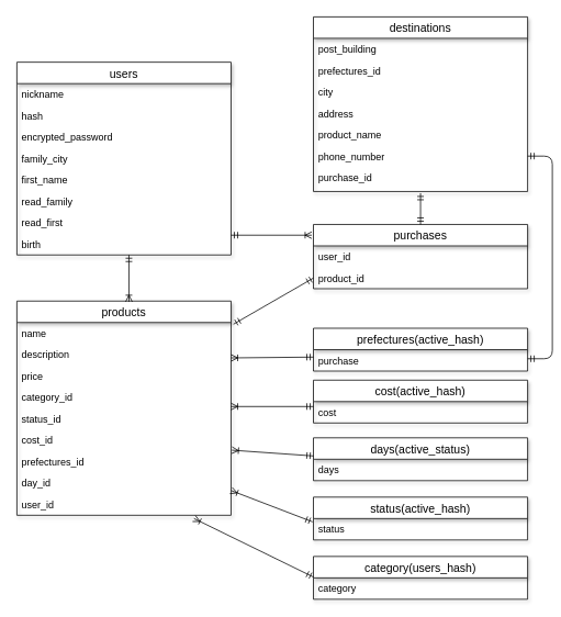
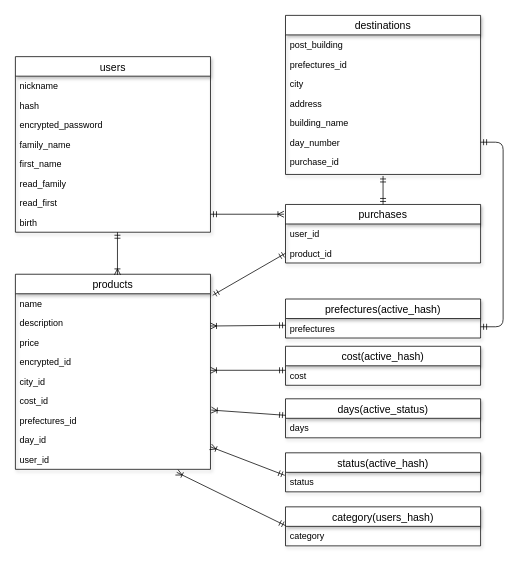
  <mxCell id="0" />
  <mxCell id="1" parent="0" />
  <mxCell id="2" value="users" style="swimlane;fontStyle=0;childLayout=stackLayout;horizontal=1;startSize=26;horizontalStack=0;resizeParent=1;resizeParentMax=0;resizeLast=0;collapsible=1;marginBottom=0;align=center;fontSize=14;shadow=1;" vertex="1" parent="1"><mxGeometry x="20" y="75" width="260" height="234" as="geometry" /></mxCell>
  <mxCell id="3" value="nickname" style="text;strokeColor=none;fillColor=none;spacingLeft=4;spacingRight=4;overflow=hidden;rotatable=0;points=[[0,0.5],[1,0.5]];portConstraint=eastwest;fontSize=12;" vertex="1" parent="2"><mxGeometry y="26" width="260" height="26" as="geometry" /></mxCell>
  <mxCell id="4" value="hash" style="text;strokeColor=none;fillColor=none;spacingLeft=4;spacingRight=4;overflow=hidden;rotatable=0;points=[[0,0.5],[1,0.5]];portConstraint=eastwest;fontSize=12;" vertex="1" parent="2"><mxGeometry y="52" width="260" height="26" as="geometry" /></mxCell>
  <mxCell id="5" value="encrypted_password" style="text;strokeColor=none;fillColor=none;spacingLeft=4;spacingRight=4;overflow=hidden;rotatable=0;points=[[0,0.5],[1,0.5]];portConstraint=eastwest;fontSize=12;" vertex="1" parent="2"><mxGeometry y="78" width="260" height="26" as="geometry" /></mxCell>
- <mxCell id="6" value="family_city" style="text;strokeColor=none;fillColor=none;spacingLeft=4;spacingRight=4;overflow=hidden;rotatable=0;points=[[0,0.5],[1,0.5]];portConstraint=eastwest;fontSize=12;" vertex="1" parent="2"><mxGeometry y="104" width="260" height="26" as="geometry" /></mxCell>
+ <mxCell id="6" value="family_name" style="text;strokeColor=none;fillColor=none;spacingLeft=4;spacingRight=4;overflow=hidden;rotatable=0;points=[[0,0.5],[1,0.5]];portConstraint=eastwest;fontSize=12;" vertex="1" parent="2"><mxGeometry y="104" width="260" height="26" as="geometry" /></mxCell>
  <mxCell id="7" value="first_name" style="text;strokeColor=none;fillColor=none;spacingLeft=4;spacingRight=4;overflow=hidden;rotatable=0;points=[[0,0.5],[1,0.5]];portConstraint=eastwest;fontSize=12;" vertex="1" parent="2"><mxGeometry y="130" width="260" height="26" as="geometry" /></mxCell>
  <mxCell id="8" value="read_family" style="text;strokeColor=none;fillColor=none;spacingLeft=4;spacingRight=4;overflow=hidden;rotatable=0;points=[[0,0.5],[1,0.5]];portConstraint=eastwest;fontSize=12;" vertex="1" parent="2"><mxGeometry y="156" width="260" height="26" as="geometry" /></mxCell>
  <mxCell id="9" value="read_first" style="text;strokeColor=none;fillColor=none;spacingLeft=4;spacingRight=4;overflow=hidden;rotatable=0;points=[[0,0.5],[1,0.5]];portConstraint=eastwest;fontSize=12;" vertex="1" parent="2"><mxGeometry y="182" width="260" height="26" as="geometry" /></mxCell>
  <mxCell id="10" value="birth" style="text;strokeColor=none;fillColor=none;spacingLeft=4;spacingRight=4;overflow=hidden;rotatable=0;points=[[0,0.5],[1,0.5]];portConstraint=eastwest;fontSize=12;" vertex="1" parent="2"><mxGeometry y="208" width="260" height="26" as="geometry" /></mxCell>
  <mxCell id="11" value="products" style="swimlane;fontStyle=0;childLayout=stackLayout;horizontal=1;startSize=26;horizontalStack=0;resizeParent=1;resizeParentMax=0;resizeLast=0;collapsible=1;marginBottom=0;align=center;fontSize=14;shadow=1;" vertex="1" parent="1"><mxGeometry x="20" y="365" width="260" height="260" as="geometry" /></mxCell>
  <mxCell id="12" value="name" style="text;strokeColor=none;fillColor=none;spacingLeft=4;spacingRight=4;overflow=hidden;rotatable=0;points=[[0,0.5],[1,0.5]];portConstraint=eastwest;fontSize=12;" vertex="1" parent="11"><mxGeometry y="26" width="260" height="26" as="geometry" /></mxCell>
  <mxCell id="13" value="description" style="text;strokeColor=none;fillColor=none;spacingLeft=4;spacingRight=4;overflow=hidden;rotatable=0;points=[[0,0.5],[1,0.5]];portConstraint=eastwest;fontSize=12;" vertex="1" parent="11"><mxGeometry y="52" width="260" height="26" as="geometry" /></mxCell>
  <mxCell id="14" value="price" style="text;strokeColor=none;fillColor=none;spacingLeft=4;spacingRight=4;overflow=hidden;rotatable=0;points=[[0,0.5],[1,0.5]];portConstraint=eastwest;fontSize=12;" vertex="1" parent="11"><mxGeometry y="78" width="260" height="26" as="geometry" /></mxCell>
- <mxCell id="15" value="category_id" style="text;strokeColor=none;fillColor=none;spacingLeft=4;spacingRight=4;overflow=hidden;rotatable=0;points=[[0,0.5],[1,0.5]];portConstraint=eastwest;fontSize=12;" vertex="1" parent="11"><mxGeometry y="104" width="260" height="26" as="geometry" /></mxCell>
- <mxCell id="16" value="status_id" style="text;strokeColor=none;fillColor=none;spacingLeft=4;spacingRight=4;overflow=hidden;rotatable=0;points=[[0,0.5],[1,0.5]];portConstraint=eastwest;fontSize=12;" vertex="1" parent="11"><mxGeometry y="130" width="260" height="26" as="geometry" /></mxCell>
+ <mxCell id="15" value="encrypted_id" style="text;strokeColor=none;fillColor=none;spacingLeft=4;spacingRight=4;overflow=hidden;rotatable=0;points=[[0,0.5],[1,0.5]];portConstraint=eastwest;fontSize=12;" vertex="1" parent="11"><mxGeometry y="104" width="260" height="26" as="geometry" /></mxCell>
+ <mxCell id="16" value="city_id" style="text;strokeColor=none;fillColor=none;spacingLeft=4;spacingRight=4;overflow=hidden;rotatable=0;points=[[0,0.5],[1,0.5]];portConstraint=eastwest;fontSize=12;" vertex="1" parent="11"><mxGeometry y="130" width="260" height="26" as="geometry" /></mxCell>
  <mxCell id="17" value="cost_id" style="text;strokeColor=none;fillColor=none;spacingLeft=4;spacingRight=4;overflow=hidden;rotatable=0;points=[[0,0.5],[1,0.5]];portConstraint=eastwest;fontSize=12;" vertex="1" parent="11"><mxGeometry y="156" width="260" height="26" as="geometry" /></mxCell>
  <mxCell id="18" value="prefectures_id" style="text;strokeColor=none;fillColor=none;spacingLeft=4;spacingRight=4;overflow=hidden;rotatable=0;points=[[0,0.5],[1,0.5]];portConstraint=eastwest;fontSize=12;" vertex="1" parent="11"><mxGeometry y="182" width="260" height="26" as="geometry" /></mxCell>
  <mxCell id="19" value="day_id" style="text;strokeColor=none;fillColor=none;spacingLeft=4;spacingRight=4;overflow=hidden;rotatable=0;points=[[0,0.5],[1,0.5]];portConstraint=eastwest;fontSize=12;" vertex="1" parent="11"><mxGeometry y="208" width="260" height="26" as="geometry" /></mxCell>
  <mxCell id="20" value="" style="endArrow=ERmandOne;html=1;rounded=0;startArrow=ERoneToMany;startFill=0;entryX=-0.004;entryY=0.154;entryDx=0;entryDy=0;entryPerimeter=0;exitX=0.892;exitY=1.192;exitDx=0;exitDy=0;exitPerimeter=0;endFill=0;" edge="1" parent="11" target="38"><mxGeometry relative="1" as="geometry"><mxPoint x="260.0" y="230.002" as="sourcePoint" /><mxPoint x="388.12" y="315.016" as="targetPoint" /></mxGeometry></mxCell>
  <mxCell id="21" value="user_id" style="text;strokeColor=none;fillColor=none;spacingLeft=4;spacingRight=4;overflow=hidden;rotatable=0;points=[[0,0.5],[1,0.5]];portConstraint=eastwest;fontSize=12;" vertex="1" parent="11"><mxGeometry y="234" width="260" height="26" as="geometry" /></mxCell>
  <mxCell id="22" value="destinations" style="swimlane;fontStyle=0;childLayout=stackLayout;horizontal=1;startSize=26;horizontalStack=0;resizeParent=1;resizeParentMax=0;resizeLast=0;collapsible=1;marginBottom=0;align=center;fontSize=14;shadow=1;" vertex="1" parent="1"><mxGeometry x="380" y="20" width="260" height="212" as="geometry" /></mxCell>
  <mxCell id="23" value="post_building" style="text;strokeColor=none;fillColor=none;spacingLeft=4;spacingRight=4;overflow=hidden;rotatable=0;points=[[0,0.5],[1,0.5]];portConstraint=eastwest;fontSize=12;" vertex="1" parent="22"><mxGeometry y="26" width="260" height="26" as="geometry" /></mxCell>
  <mxCell id="24" value="prefectures_id" style="text;strokeColor=none;fillColor=none;spacingLeft=4;spacingRight=4;overflow=hidden;rotatable=0;points=[[0,0.5],[1,0.5]];portConstraint=eastwest;fontSize=12;" vertex="1" parent="22"><mxGeometry y="52" width="260" height="26" as="geometry" /></mxCell>
  <mxCell id="25" value="city" style="text;strokeColor=none;fillColor=none;spacingLeft=4;spacingRight=4;overflow=hidden;rotatable=0;points=[[0,0.5],[1,0.5]];portConstraint=eastwest;fontSize=12;" vertex="1" parent="22"><mxGeometry y="78" width="260" height="26" as="geometry" /></mxCell>
  <mxCell id="26" value="address" style="text;strokeColor=none;fillColor=none;spacingLeft=4;spacingRight=4;overflow=hidden;rotatable=0;points=[[0,0.5],[1,0.5]];portConstraint=eastwest;fontSize=12;" vertex="1" parent="22"><mxGeometry y="104" width="260" height="26" as="geometry" /></mxCell>
- <mxCell id="27" value="product_name" style="text;strokeColor=none;fillColor=none;spacingLeft=4;spacingRight=4;overflow=hidden;rotatable=0;points=[[0,0.5],[1,0.5]];portConstraint=eastwest;fontSize=12;" vertex="1" parent="22"><mxGeometry y="130" width="260" height="26" as="geometry" /></mxCell>
- <mxCell id="28" value="phone_number" style="text;strokeColor=none;fillColor=none;spacingLeft=4;spacingRight=4;overflow=hidden;rotatable=0;points=[[0,0.5],[1,0.5]];portConstraint=eastwest;fontSize=12;" vertex="1" parent="22"><mxGeometry y="156" width="260" height="26" as="geometry" /></mxCell>
+ <mxCell id="27" value="building_name" style="text;strokeColor=none;fillColor=none;spacingLeft=4;spacingRight=4;overflow=hidden;rotatable=0;points=[[0,0.5],[1,0.5]];portConstraint=eastwest;fontSize=12;" vertex="1" parent="22"><mxGeometry y="130" width="260" height="26" as="geometry" /></mxCell>
+ <mxCell id="28" value="day_number" style="text;strokeColor=none;fillColor=none;spacingLeft=4;spacingRight=4;overflow=hidden;rotatable=0;points=[[0,0.5],[1,0.5]];portConstraint=eastwest;fontSize=12;" vertex="1" parent="22"><mxGeometry y="156" width="260" height="26" as="geometry" /></mxCell>
  <mxCell id="29" value="purchase_id" style="text;strokeColor=none;fillColor=none;spacingLeft=4;spacingRight=4;overflow=hidden;rotatable=0;points=[[0,0.5],[1,0.5]];portConstraint=eastwest;fontSize=12;" vertex="1" parent="22"><mxGeometry y="182" width="260" height="30" as="geometry" /></mxCell>
  <mxCell id="30" value="purchases" style="swimlane;fontStyle=0;childLayout=stackLayout;horizontal=1;startSize=26;horizontalStack=0;resizeParent=1;resizeParentMax=0;resizeLast=0;collapsible=1;marginBottom=0;align=center;fontSize=14;shadow=1;" vertex="1" parent="1"><mxGeometry x="380" y="272" width="260" height="78" as="geometry" /></mxCell>
  <mxCell id="31" value="user_id" style="text;strokeColor=none;fillColor=none;spacingLeft=4;spacingRight=4;overflow=hidden;rotatable=0;points=[[0,0.5],[1,0.5]];portConstraint=eastwest;fontSize=12;" vertex="1" parent="30"><mxGeometry y="26" width="260" height="26" as="geometry" /></mxCell>
  <mxCell id="32" value="product_id" style="text;strokeColor=none;fillColor=none;spacingLeft=4;spacingRight=4;overflow=hidden;rotatable=0;points=[[0,0.5],[1,0.5]];portConstraint=eastwest;fontSize=12;" vertex="1" parent="30"><mxGeometry y="52" width="260" height="26" as="geometry" /></mxCell>
  <mxCell id="33" value="category(users_hash)" style="swimlane;fontStyle=0;childLayout=stackLayout;horizontal=1;startSize=26;horizontalStack=0;resizeParent=1;resizeParentMax=0;resizeLast=0;collapsible=1;marginBottom=0;align=center;fontSize=14;shadow=1;" vertex="1" parent="1"><mxGeometry x="380" y="675" width="260" height="52" as="geometry" /></mxCell>
  <mxCell id="34" value="category" style="text;strokeColor=none;fillColor=none;spacingLeft=4;spacingRight=4;overflow=hidden;rotatable=0;points=[[0,0.5],[1,0.5]];portConstraint=eastwest;fontSize=12;" vertex="1" parent="33"><mxGeometry y="26" width="260" height="26" as="geometry" /></mxCell>
  <mxCell id="35" value="prefectures(active_hash)" style="swimlane;fontStyle=0;childLayout=stackLayout;horizontal=1;startSize=26;horizontalStack=0;resizeParent=1;resizeParentMax=0;resizeLast=0;collapsible=1;marginBottom=0;align=center;fontSize=14;shadow=1;" vertex="1" parent="1"><mxGeometry x="380" y="398" width="260" height="52" as="geometry" /></mxCell>
- <mxCell id="36" value="purchase" style="text;strokeColor=none;fillColor=none;spacingLeft=4;spacingRight=4;overflow=hidden;rotatable=0;points=[[0,0.5],[1,0.5]];portConstraint=eastwest;fontSize=12;" vertex="1" parent="35"><mxGeometry y="26" width="260" height="26" as="geometry" /></mxCell>
+ <mxCell id="36" value="prefectures" style="text;strokeColor=none;fillColor=none;spacingLeft=4;spacingRight=4;overflow=hidden;rotatable=0;points=[[0,0.5],[1,0.5]];portConstraint=eastwest;fontSize=12;" vertex="1" parent="35"><mxGeometry y="26" width="260" height="26" as="geometry" /></mxCell>
  <mxCell id="37" value="status(active_hash)" style="swimlane;fontStyle=0;childLayout=stackLayout;horizontal=1;startSize=26;horizontalStack=0;resizeParent=1;resizeParentMax=0;resizeLast=0;collapsible=1;marginBottom=0;align=center;fontSize=14;shadow=1;" vertex="1" parent="1"><mxGeometry x="380" y="603" width="260" height="52" as="geometry" /></mxCell>
  <mxCell id="38" value="status" style="text;strokeColor=none;fillColor=none;spacingLeft=4;spacingRight=4;overflow=hidden;rotatable=0;points=[[0,0.5],[1,0.5]];portConstraint=eastwest;fontSize=12;" vertex="1" parent="37"><mxGeometry y="26" width="260" height="26" as="geometry" /></mxCell>
  <mxCell id="39" value="days(active_status)" style="swimlane;fontStyle=0;childLayout=stackLayout;horizontal=1;startSize=26;horizontalStack=0;resizeParent=1;resizeParentMax=0;resizeLast=0;collapsible=1;marginBottom=0;align=center;fontSize=14;shadow=1;" vertex="1" parent="1"><mxGeometry x="380" y="531" width="260" height="52" as="geometry" /></mxCell>
  <mxCell id="40" value="days" style="text;strokeColor=none;fillColor=none;spacingLeft=4;spacingRight=4;overflow=hidden;rotatable=0;points=[[0,0.5],[1,0.5]];portConstraint=eastwest;fontSize=12;" vertex="1" parent="39"><mxGeometry y="26" width="260" height="26" as="geometry" /></mxCell>
  <mxCell id="41" value="cost(active_hash)" style="swimlane;fontStyle=0;childLayout=stackLayout;horizontal=1;startSize=26;horizontalStack=0;resizeParent=1;resizeParentMax=0;resizeLast=0;collapsible=1;marginBottom=0;align=center;fontSize=14;shadow=1;" vertex="1" parent="1"><mxGeometry x="380" y="461" width="260" height="52" as="geometry" /></mxCell>
  <mxCell id="42" value="cost" style="text;strokeColor=none;fillColor=none;spacingLeft=4;spacingRight=4;overflow=hidden;rotatable=0;points=[[0,0.5],[1,0.5]];portConstraint=eastwest;fontSize=12;" vertex="1" parent="41"><mxGeometry y="26" width="260" height="26" as="geometry" /></mxCell>
  <mxCell id="43" value="" style="endArrow=ERmandOne;html=1;rounded=0;startArrow=ERoneToMany;startFill=0;entryX=0.577;entryY=1;entryDx=0;entryDy=0;entryPerimeter=0;exitX=0.577;exitY=0.003;exitDx=0;exitDy=0;exitPerimeter=0;endFill=0;" edge="1" parent="1"><mxGeometry relative="1" as="geometry"><mxPoint x="156.02" y="365.858" as="sourcePoint" /><mxPoint x="156.02" y="309" as="targetPoint" /></mxGeometry></mxCell>
  <mxCell id="44" value="" style="endArrow=ERmandOne;html=1;rounded=0;startArrow=ERoneToMany;startFill=0;entryX=0.004;entryY=0.231;entryDx=0;entryDy=0;entryPerimeter=0;endFill=0;" edge="1" parent="1"><mxGeometry relative="1" as="geometry"><mxPoint x="280" y="493" as="sourcePoint" /><mxPoint x="380.04" y="493.006" as="targetPoint" /></mxGeometry></mxCell>
  <mxCell id="45" value="" style="endArrow=ERmandOne;html=1;rounded=0;startArrow=ERoneToMany;startFill=0;entryX=0.004;entryY=0.231;entryDx=0;entryDy=0;entryPerimeter=0;endFill=0;" edge="1" parent="1"><mxGeometry relative="1" as="geometry"><mxPoint x="281" y="546" as="sourcePoint" /><mxPoint x="380.04" y="553.006" as="targetPoint" /></mxGeometry></mxCell>
  <mxCell id="46" value="" style="endArrow=ERmandOne;html=1;rounded=0;startArrow=ERoneToMany;startFill=0;entryX=0;entryY=-0.038;entryDx=0;entryDy=0;entryPerimeter=0;endFill=0;exitX=0.827;exitY=1.154;exitDx=0;exitDy=0;exitPerimeter=0;" edge="1" parent="1" source="21" target="34"><mxGeometry relative="1" as="geometry"><mxPoint x="160" y="654" as="sourcePoint" /><mxPoint x="159.94" y="704" as="targetPoint" /></mxGeometry></mxCell>
  <mxCell id="47" value="" style="endArrow=ERmandOne;html=1;rounded=0;startArrow=ERoneToMany;startFill=0;entryX=1.008;entryY=0.269;entryDx=0;entryDy=0;entryPerimeter=0;endFill=0;" edge="1" parent="1"><mxGeometry relative="1" as="geometry"><mxPoint x="377.92" y="285.01" as="sourcePoint" /><mxPoint x="280" y="285.004" as="targetPoint" /></mxGeometry></mxCell>
  <mxCell id="48" value="" style="endArrow=ERmandOne;html=1;rounded=0;startArrow=ERoneToMany;startFill=0;entryX=0.004;entryY=0.231;entryDx=0;entryDy=0;entryPerimeter=0;endFill=0;exitX=1;exitY=0.5;exitDx=0;exitDy=0;" edge="1" parent="1"><mxGeometry relative="1" as="geometry"><mxPoint x="280" y="433.99" as="sourcePoint" /><mxPoint x="380.04" y="432.996" as="targetPoint" /></mxGeometry></mxCell>
  <mxCell id="49" value="" style="endArrow=ERmandOne;html=1;rounded=0;startArrow=ERmandOne;startFill=0;endFill=0;" edge="1" parent="1"><mxGeometry relative="1" as="geometry"><mxPoint x="510" y="234" as="sourcePoint" /><mxPoint x="510" y="272" as="targetPoint" /></mxGeometry></mxCell>
  <mxCell id="50" value="" style="edgeStyle=entityRelationEdgeStyle;fontSize=12;html=1;endArrow=ERmandOne;startArrow=ERmandOne;entryX=1;entryY=0.5;entryDx=0;entryDy=0;" edge="1" parent="1" target="28"><mxGeometry width="100" height="100" relative="1" as="geometry"><mxPoint x="640" y="435" as="sourcePoint" /><mxPoint x="500" y="375" as="targetPoint" /></mxGeometry></mxCell>
  <mxCell id="51" value="" style="endArrow=ERmandOne;html=1;rounded=0;startArrow=ERmandOne;startFill=0;endFill=0;entryX=0;entryY=0.5;entryDx=0;entryDy=0;" edge="1" parent="1" target="32"><mxGeometry relative="1" as="geometry"><mxPoint x="283" y="393" as="sourcePoint" /><mxPoint x="380" y="368" as="targetPoint" /></mxGeometry></mxCell>
